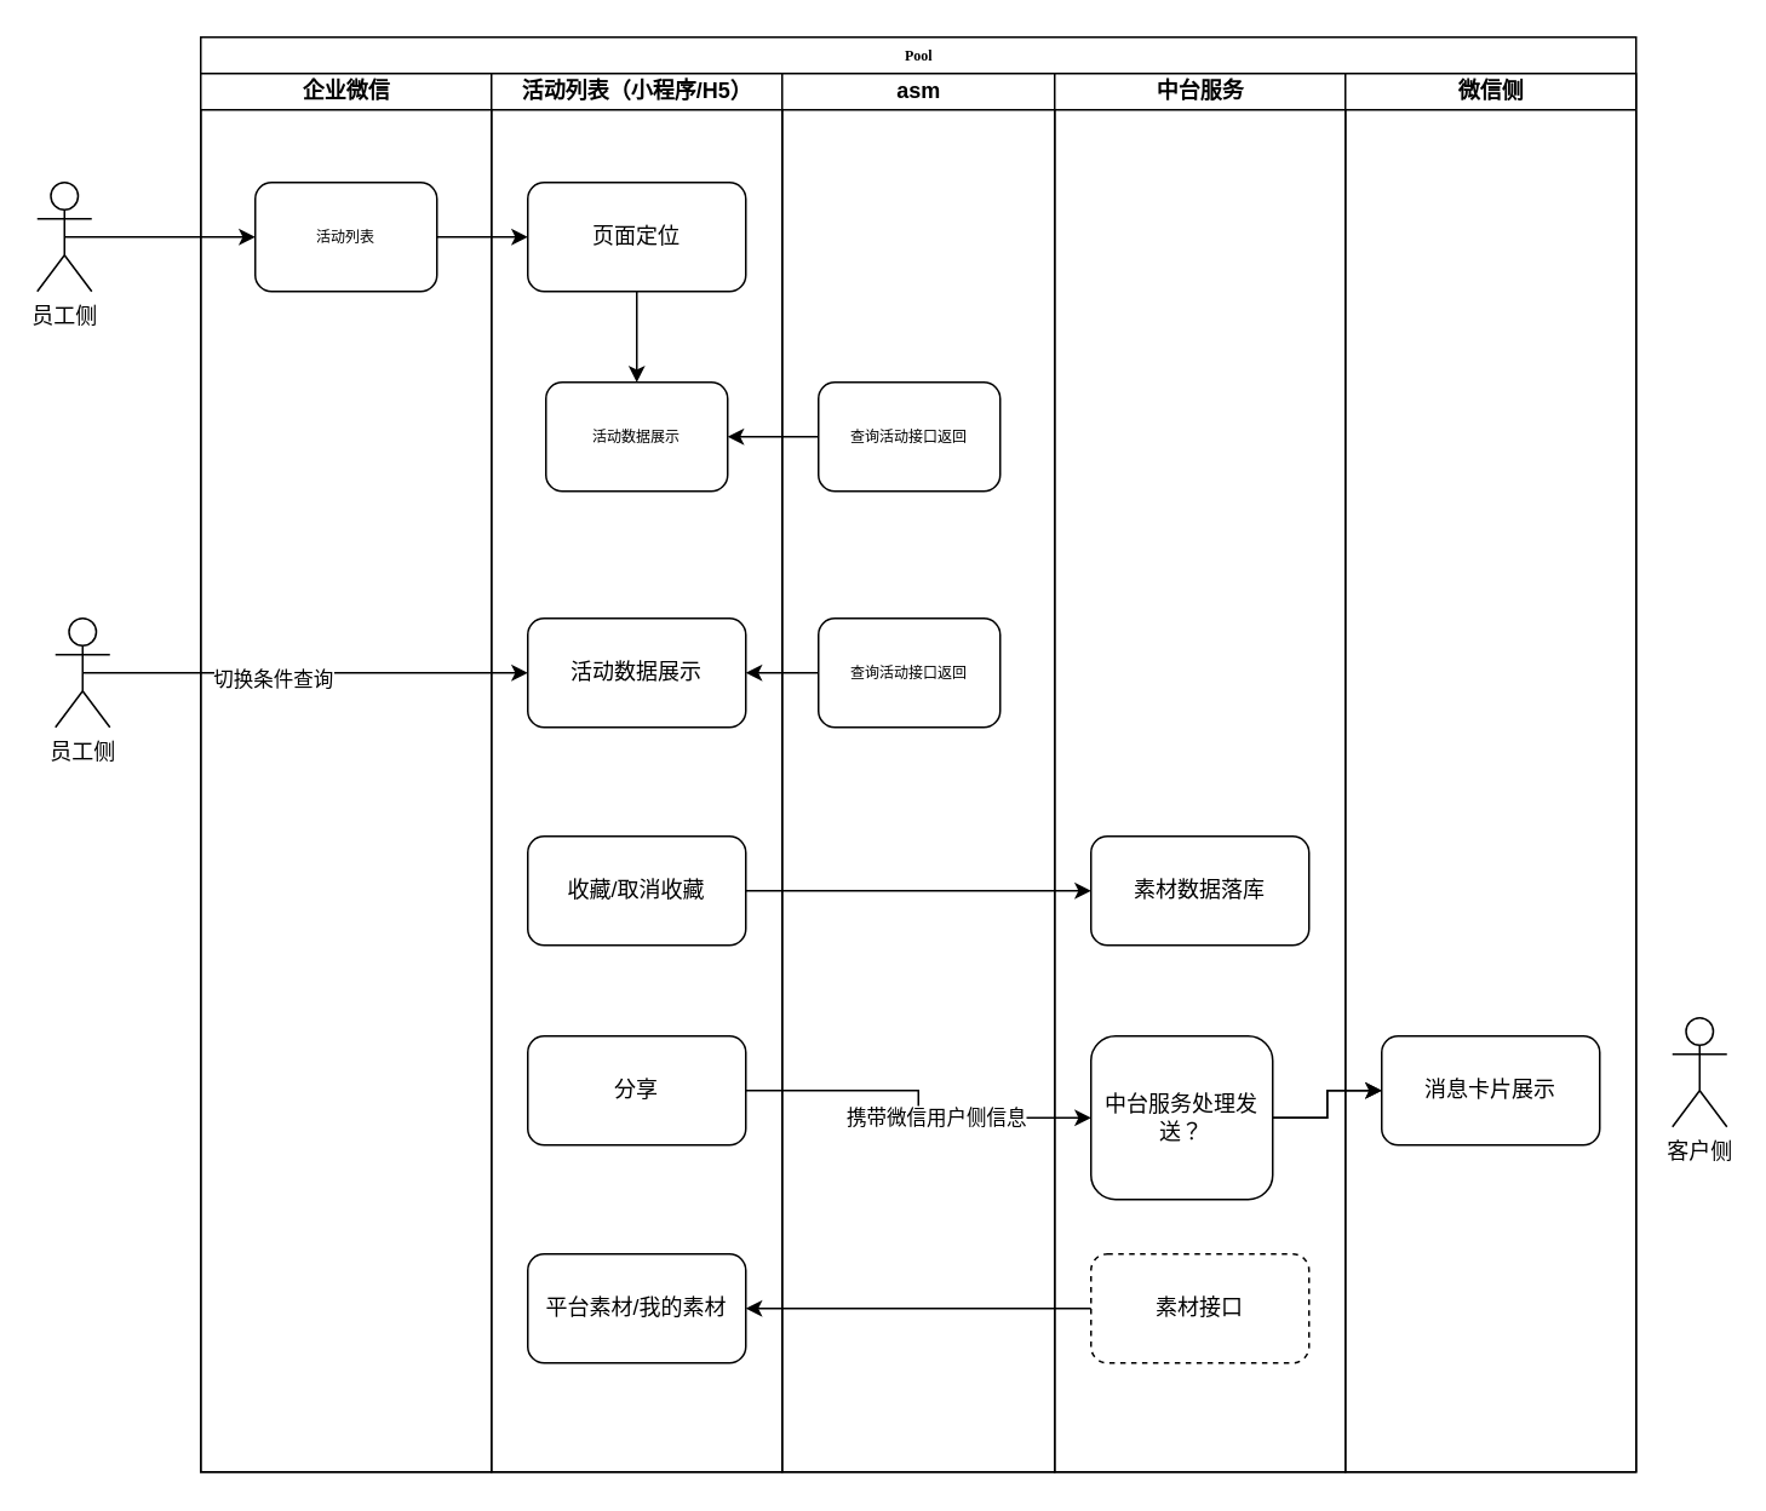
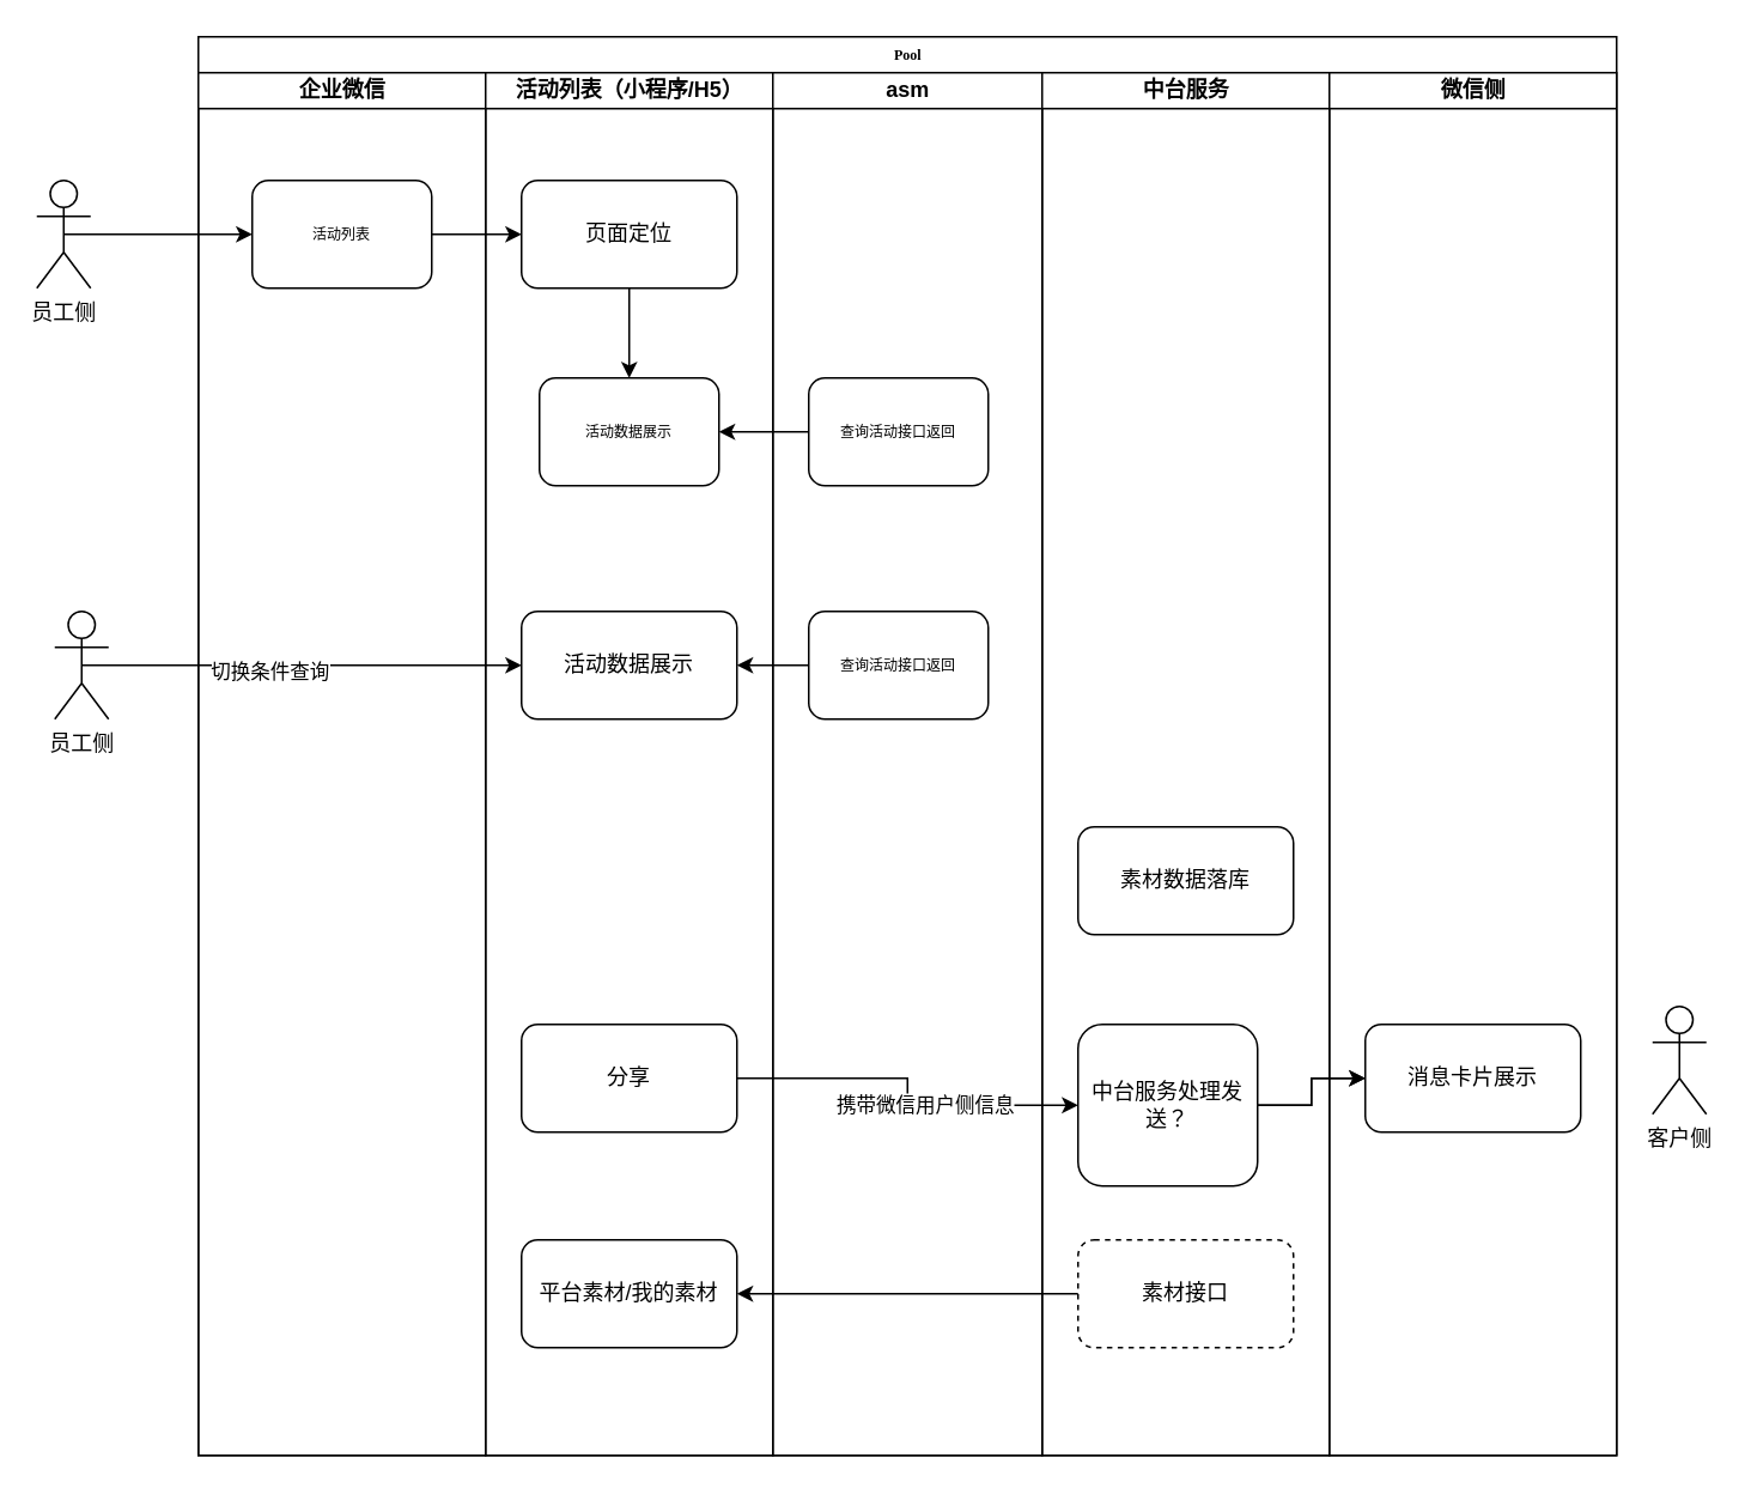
  <mxCell id="0" />
  <mxCell id="1" parent="0" />
  <mxCell id="2" value="Pool" style="swimlane;html=1;childLayout=stackLayout;startSize=20;rounded=0;shadow=0;labelBackgroundColor=none;strokeWidth=1;fontFamily=Verdana;fontSize=8;align=center;" parent="1" vertex="1"><mxGeometry x="110" y="20" width="790" height="790" as="geometry" /></mxCell>
  <mxCell id="3" value="企业微信" style="swimlane;html=1;startSize=20;" parent="2" vertex="1"><mxGeometry y="20" width="160" height="770" as="geometry" /></mxCell>
  <mxCell id="4" value="活动列表" style="rounded=1;whiteSpace=wrap;html=1;shadow=0;labelBackgroundColor=none;strokeWidth=1;fontFamily=Verdana;fontSize=8;align=center;" parent="3" vertex="1"><mxGeometry x="30" y="60" width="100" height="60" as="geometry" /></mxCell>
  <mxCell id="5" value="活动列表（小程序/H5）" style="swimlane;html=1;startSize=20;" parent="2" vertex="1"><mxGeometry x="160" y="20" width="160" height="770" as="geometry" /></mxCell>
  <mxCell id="6" value="活动数据展示" style="rounded=1;whiteSpace=wrap;html=1;shadow=0;labelBackgroundColor=none;strokeWidth=1;fontFamily=Verdana;fontSize=8;align=center;" parent="5" vertex="1"><mxGeometry x="30" y="170" width="100" height="60" as="geometry" /></mxCell>
  <mxCell id="7" style="edgeStyle=orthogonalEdgeStyle;rounded=0;orthogonalLoop=1;jettySize=auto;html=1;exitX=0.5;exitY=1;exitDx=0;exitDy=0;entryX=0.5;entryY=0;entryDx=0;entryDy=0;" edge="1" parent="5" source="8" target="6"><mxGeometry relative="1" as="geometry" /></mxCell>
  <mxCell id="8" value="页面定位" style="rounded=1;whiteSpace=wrap;html=1;" vertex="1" parent="5"><mxGeometry x="20" y="60" width="120" height="60" as="geometry" /></mxCell>
  <mxCell id="9" value="活动数据展示" style="rounded=1;whiteSpace=wrap;html=1;" vertex="1" parent="5"><mxGeometry x="20" y="300" width="120" height="60" as="geometry" /></mxCell>
- <mxCell id="10" value="收藏/取消收藏" style="rounded=1;whiteSpace=wrap;html=1;" vertex="1" parent="5"><mxGeometry x="20" y="420" width="120" height="60" as="geometry" /></mxCell>
  <mxCell id="11" value="分享" style="rounded=1;whiteSpace=wrap;html=1;" vertex="1" parent="5"><mxGeometry x="20" y="530" width="120" height="60" as="geometry" /></mxCell>
  <mxCell id="12" value="平台素材/我的素材" style="rounded=1;whiteSpace=wrap;html=1;" vertex="1" parent="5"><mxGeometry x="20" y="650" width="120" height="60" as="geometry" /></mxCell>
  <mxCell id="13" value="asm" style="swimlane;html=1;startSize=20;" parent="2" vertex="1"><mxGeometry x="320" y="20" width="150" height="770" as="geometry" /></mxCell>
  <mxCell id="14" value="查询活动接口返回" style="rounded=1;whiteSpace=wrap;html=1;shadow=0;labelBackgroundColor=none;strokeWidth=1;fontFamily=Verdana;fontSize=8;align=center;" parent="13" vertex="1"><mxGeometry x="20" y="170" width="100" height="60" as="geometry" /></mxCell>
  <mxCell id="15" value="查询活动接口返回" style="rounded=1;whiteSpace=wrap;html=1;shadow=0;labelBackgroundColor=none;strokeWidth=1;fontFamily=Verdana;fontSize=8;align=center;" vertex="1" parent="13"><mxGeometry x="20" y="300" width="100" height="60" as="geometry" /></mxCell>
  <mxCell id="16" style="edgeStyle=orthogonalEdgeStyle;rounded=0;orthogonalLoop=1;jettySize=auto;html=1;exitX=1;exitY=0.5;exitDx=0;exitDy=0;entryX=0;entryY=0.5;entryDx=0;entryDy=0;" edge="1" parent="2" source="4" target="8"><mxGeometry relative="1" as="geometry" /></mxCell>
  <mxCell id="17" style="edgeStyle=orthogonalEdgeStyle;rounded=0;orthogonalLoop=1;jettySize=auto;html=1;exitX=0;exitY=0.5;exitDx=0;exitDy=0;entryX=1;entryY=0.5;entryDx=0;entryDy=0;" edge="1" parent="2" source="14" target="6"><mxGeometry relative="1" as="geometry" /></mxCell>
  <mxCell id="18" style="edgeStyle=orthogonalEdgeStyle;rounded=0;orthogonalLoop=1;jettySize=auto;html=1;exitX=0;exitY=0.5;exitDx=0;exitDy=0;entryX=1;entryY=0.5;entryDx=0;entryDy=0;" edge="1" parent="2" source="15" target="9"><mxGeometry relative="1" as="geometry" /></mxCell>
  <mxCell id="19" value="中台服务" style="swimlane;html=1;startSize=20;" vertex="1" parent="2"><mxGeometry x="470" y="20" width="160" height="770" as="geometry" /></mxCell>
  <mxCell id="20" value="素材数据落库" style="rounded=1;whiteSpace=wrap;html=1;" vertex="1" parent="19"><mxGeometry x="20" y="420" width="120" height="60" as="geometry" /></mxCell>
  <mxCell id="21" value="中台服务处理发送？" style="rounded=1;whiteSpace=wrap;html=1;" vertex="1" parent="19"><mxGeometry x="20" y="530" width="100" height="90" as="geometry" /></mxCell>
  <mxCell id="22" value="素材接口" style="rounded=1;whiteSpace=wrap;html=1;dashed=1;" vertex="1" parent="19"><mxGeometry x="20" y="650" width="120" height="60" as="geometry" /></mxCell>
- <mxCell id="23" style="edgeStyle=orthogonalEdgeStyle;rounded=0;orthogonalLoop=1;jettySize=auto;html=1;exitX=1;exitY=0.5;exitDx=0;exitDy=0;entryX=0;entryY=0.5;entryDx=0;entryDy=0;" edge="1" parent="2" source="10" target="20"><mxGeometry relative="1" as="geometry" /></mxCell>
  <mxCell id="24" value="微信侧" style="swimlane;html=1;startSize=20;" vertex="1" parent="2"><mxGeometry x="630" y="20" width="160" height="770" as="geometry" /></mxCell>
  <mxCell id="25" value="消息卡片展示" style="rounded=1;whiteSpace=wrap;html=1;" vertex="1" parent="24"><mxGeometry x="20" y="530" width="120" height="60" as="geometry" /></mxCell>
  <mxCell id="26" style="edgeStyle=orthogonalEdgeStyle;rounded=0;orthogonalLoop=1;jettySize=auto;html=1;exitX=1;exitY=0.5;exitDx=0;exitDy=0;entryX=0;entryY=0.5;entryDx=0;entryDy=0;labelBorderColor=default;" edge="1" parent="2" source="11" target="21"><mxGeometry relative="1" as="geometry" /></mxCell>
  <mxCell id="27" value="携带微信用户侧信息" style="edgeLabel;html=1;align=center;verticalAlign=middle;resizable=0;points=[];" vertex="1" connectable="0" parent="26"><mxGeometry x="0.165" y="1" relative="1" as="geometry"><mxPoint as="offset" /></mxGeometry></mxCell>
  <mxCell id="28" style="edgeStyle=orthogonalEdgeStyle;rounded=0;orthogonalLoop=1;jettySize=auto;html=1;exitX=1;exitY=0.5;exitDx=0;exitDy=0;entryX=0;entryY=0.5;entryDx=0;entryDy=0;" edge="1" parent="2" source="21" target="25"><mxGeometry relative="1" as="geometry" /></mxCell>
  <mxCell id="29" value="" style="edgeStyle=orthogonalEdgeStyle;rounded=0;orthogonalLoop=1;jettySize=auto;html=1;" edge="1" parent="2" source="21" target="25"><mxGeometry relative="1" as="geometry" /></mxCell>
  <mxCell id="30" style="edgeStyle=orthogonalEdgeStyle;rounded=0;orthogonalLoop=1;jettySize=auto;html=1;exitX=0;exitY=0.5;exitDx=0;exitDy=0;entryX=1;entryY=0.5;entryDx=0;entryDy=0;" edge="1" parent="2" source="22" target="12"><mxGeometry relative="1" as="geometry" /></mxCell>
  <mxCell id="31" style="edgeStyle=orthogonalEdgeStyle;rounded=0;orthogonalLoop=1;jettySize=auto;html=1;exitX=0.5;exitY=0.5;exitDx=0;exitDy=0;exitPerimeter=0;entryX=0;entryY=0.5;entryDx=0;entryDy=0;" edge="1" parent="1" source="32" target="4"><mxGeometry relative="1" as="geometry" /></mxCell>
  <mxCell id="32" value="员工侧" style="shape=umlActor;verticalLabelPosition=bottom;verticalAlign=top;html=1;outlineConnect=0;" vertex="1" parent="1"><mxGeometry x="20" y="100" width="30" height="60" as="geometry" /></mxCell>
  <mxCell id="33" style="edgeStyle=orthogonalEdgeStyle;rounded=0;orthogonalLoop=1;jettySize=auto;html=1;exitX=0.5;exitY=0.5;exitDx=0;exitDy=0;exitPerimeter=0;entryX=0;entryY=0.5;entryDx=0;entryDy=0;" edge="1" parent="1" source="35" target="9"><mxGeometry relative="1" as="geometry" /></mxCell>
  <mxCell id="34" value="切换条件查询" style="edgeLabel;html=1;align=center;verticalAlign=middle;resizable=0;points=[];" vertex="1" connectable="0" parent="33"><mxGeometry x="-0.154" y="-3" relative="1" as="geometry"><mxPoint as="offset" /></mxGeometry></mxCell>
  <mxCell id="35" value="员工侧" style="shape=umlActor;verticalLabelPosition=bottom;verticalAlign=top;html=1;outlineConnect=0;" vertex="1" parent="1"><mxGeometry x="30" y="340" width="30" height="60" as="geometry" /></mxCell>
  <mxCell id="36" value="客户侧" style="shape=umlActor;verticalLabelPosition=bottom;verticalAlign=top;html=1;outlineConnect=0;" vertex="1" parent="1"><mxGeometry x="920" y="560" width="30" height="60" as="geometry" /></mxCell>
